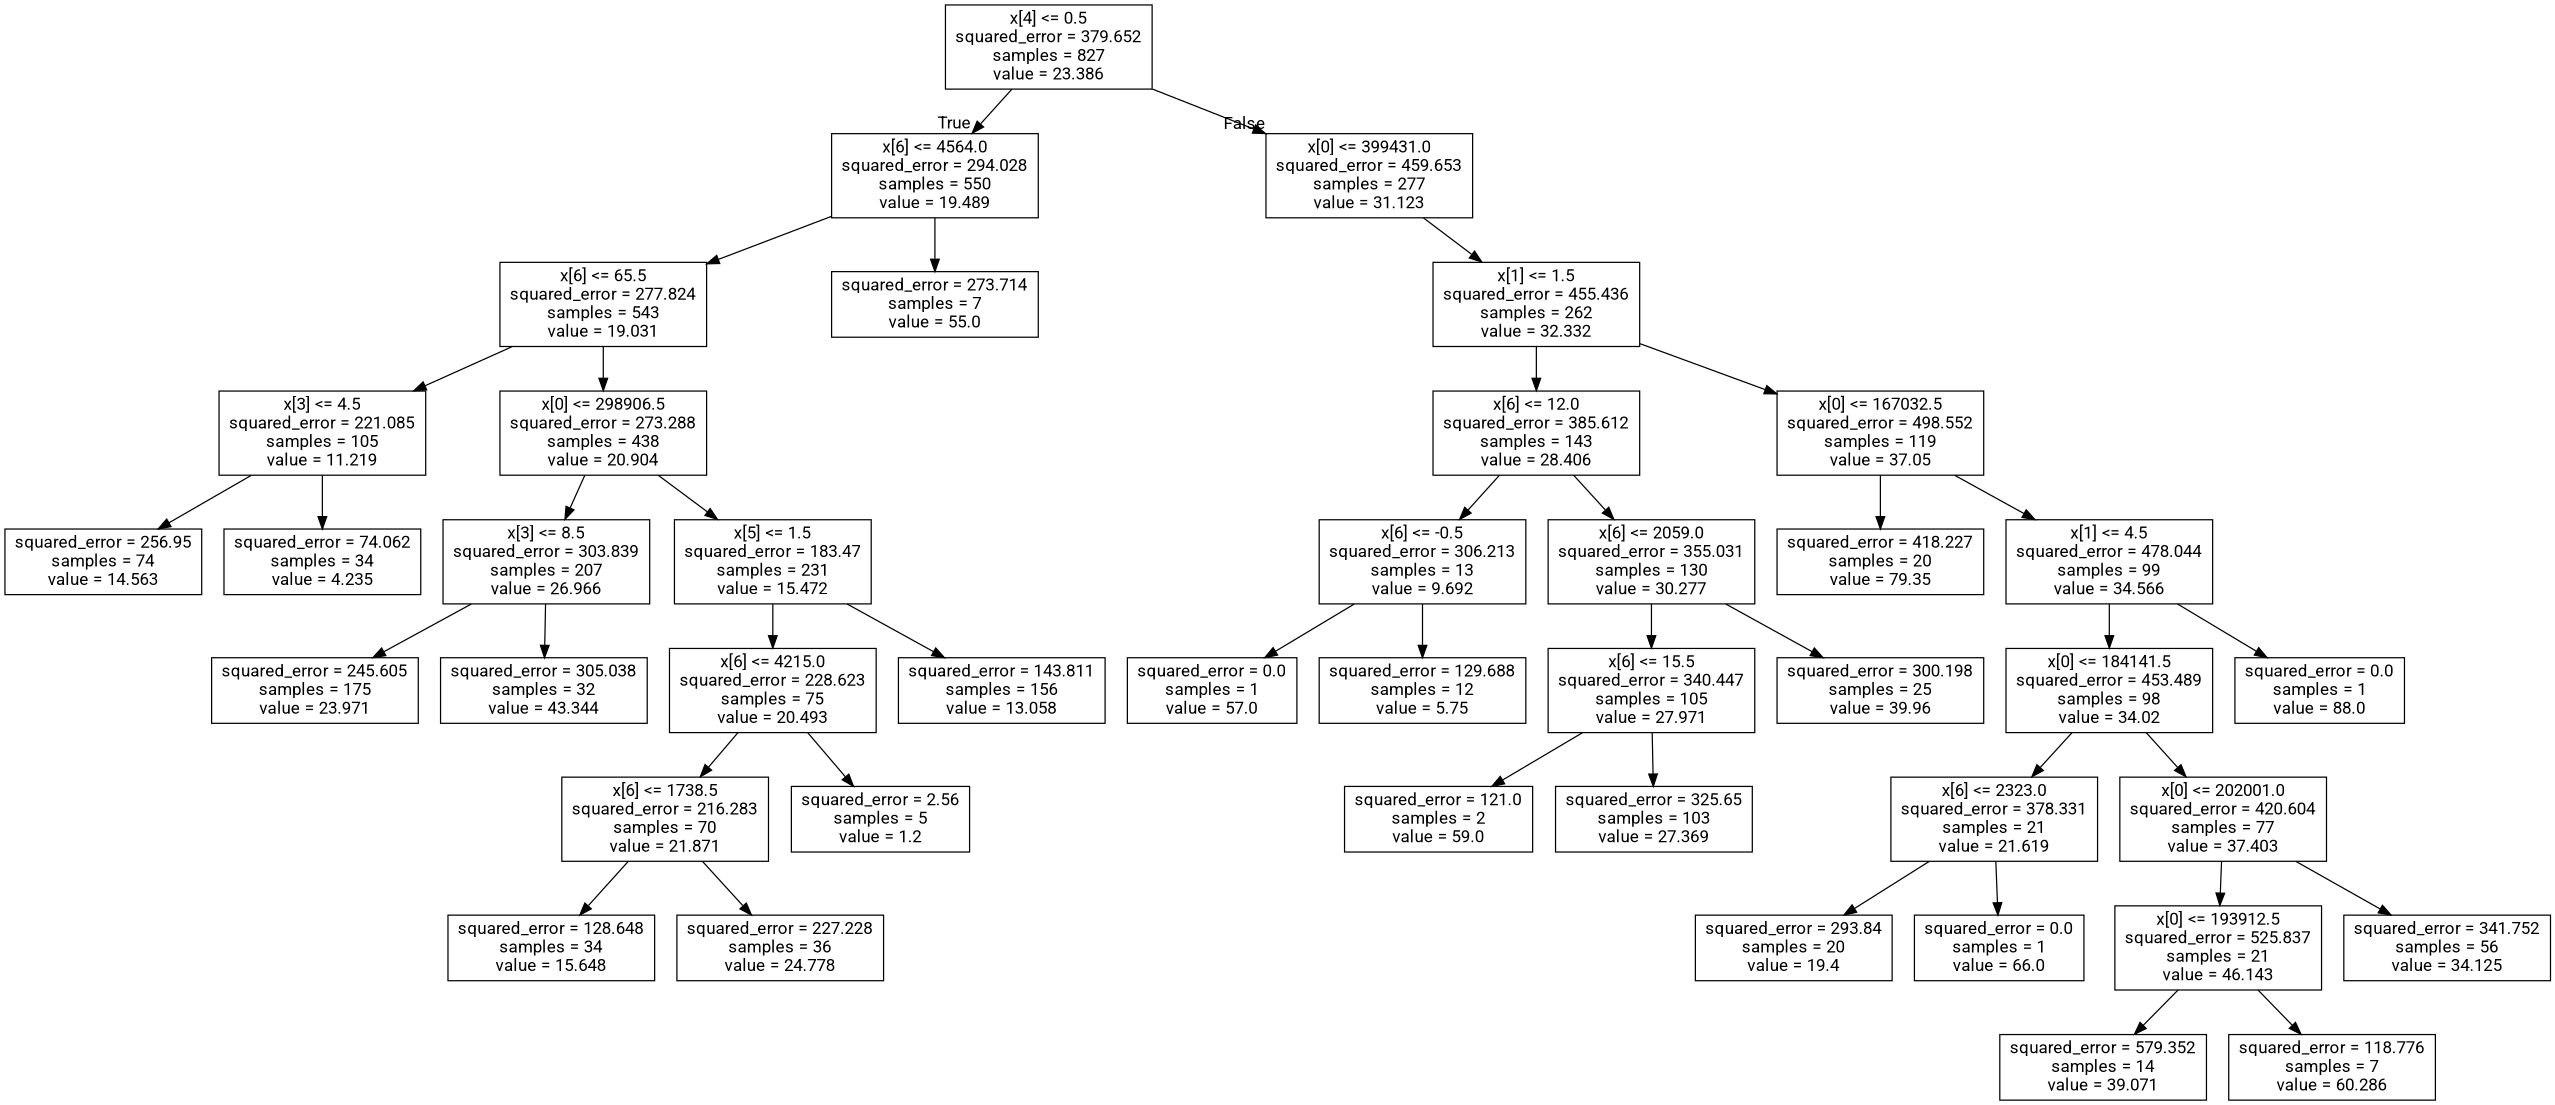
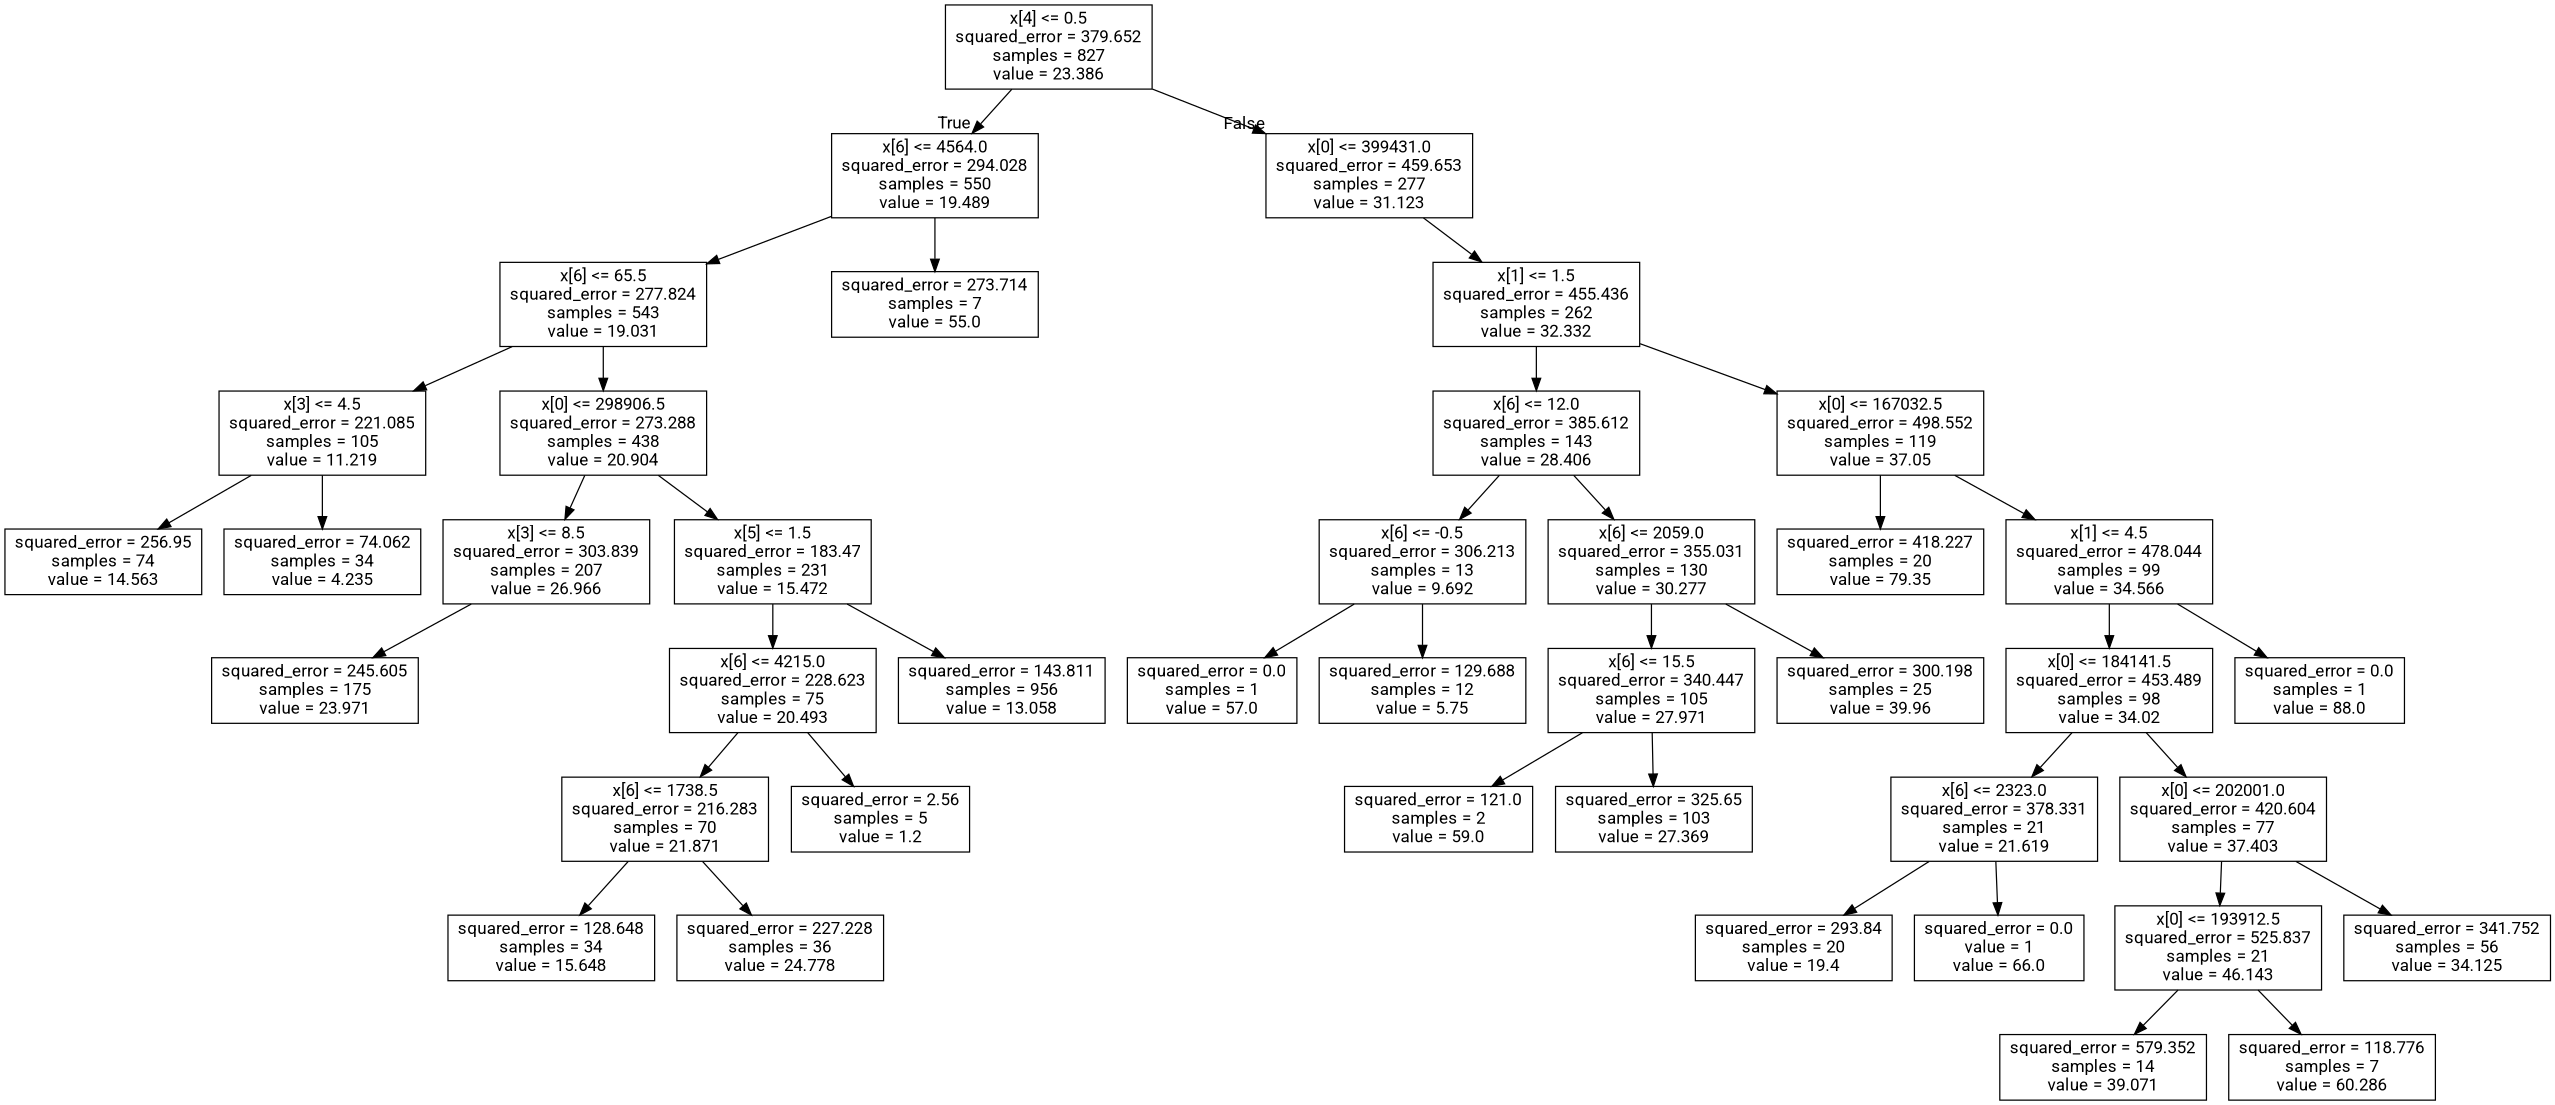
  digraph {
    fontname=Roboto
    node [fontname=Roboto shape=box]
    edge [fontname=Roboto]
    n1 [label="x[4] <= 0.5\nsquared_error = 379.652\nsamples = 827\nvalue = 23.386"]
    n2 [label="x[6] <= 4564.0\nsquared_error = 294.028\nsamples = 550\nvalue = 19.489"]
    n3 [label="x[0] <= 399431.0\nsquared_error = 459.653\nsamples = 277\nvalue = 31.123"]
    n4 [label="x[6] <= 65.5\nsquared_error = 277.824\nsamples = 543\nvalue = 19.031"]
    n5 [label="squared_error = 273.714\nsamples = 7\nvalue = 55.0"]
    n6 [label="x[1] <= 1.5\nsquared_error = 455.436\nsamples = 262\nvalue = 32.332"]
    n7 [label="x[3] <= 4.5\nsquared_error = 221.085\nsamples = 105\nvalue = 11.219"]
    n8 [label="x[0] <= 298906.5\nsquared_error = 273.288\nsamples = 438\nvalue = 20.904"]
    n9 [label="squared_error = 256.95\nsamples = 74\nvalue = 14.563"]
    n10 [label="squared_error = 74.062\nsamples = 34\nvalue = 4.235"]
    n11 [label="x[3] <= 8.5\nsquared_error = 303.839\nsamples = 207\nvalue = 26.966"]
    n12 [label="x[5] <= 1.5\nsquared_error = 183.47\nsamples = 231\nvalue = 15.472"]
    n13 [label="squared_error = 245.605\nsamples = 175\nvalue = 23.971"]
-   n14 [label="squared_error = 305.038\nsamples = 32\nvalue = 43.344"]
    n15 [label="x[6] <= 4215.0\nsquared_error = 228.623\nsamples = 75\nvalue = 20.493"]
-   n16 [label="squared_error = 143.811\nsamples = 156\nvalue = 13.058"]
+   n16 [label="squared_error = 143.811\nsamples = 956\nvalue = 13.058"]
    n17 [label="x[6] <= 1738.5\nsquared_error = 216.283\nsamples = 70\nvalue = 21.871"]
    n18 [label="squared_error = 2.56\nsamples = 5\nvalue = 1.2"]
    n19 [label="squared_error = 128.648\nsamples = 34\nvalue = 15.648"]
    n20 [label="squared_error = 227.228\nsamples = 36\nvalue = 24.778"]
    n21 [label="x[6] <= 12.0\nsquared_error = 385.612\nsamples = 143\nvalue = 28.406"]
    n22 [label="x[0] <= 167032.5\nsquared_error = 498.552\nsamples = 119\nvalue = 37.05"]
    n23 [label="x[6] <= -0.5\nsquared_error = 306.213\nsamples = 13\nvalue = 9.692"]
    n24 [label="x[6] <= 2059.0\nsquared_error = 355.031\nsamples = 130\nvalue = 30.277"]
    n25 [label="squared_error = 418.227\nsamples = 20\nvalue = 79.35"]
    n26 [label="x[1] <= 4.5\nsquared_error = 478.044\nsamples = 99\nvalue = 34.566"]
    n27 [label="squared_error = 0.0\nsamples = 1\nvalue = 57.0"]
    n28 [label="squared_error = 129.688\nsamples = 12\nvalue = 5.75"]
    n29 [label="x[6] <= 15.5\nsquared_error = 340.447\nsamples = 105\nvalue = 27.971"]
    n30 [label="squared_error = 300.198\nsamples = 25\nvalue = 39.96"]
    n31 [label="squared_error = 121.0\nsamples = 2\nvalue = 59.0"]
    n32 [label="squared_error = 325.65\nsamples = 103\nvalue = 27.369"]
    n33 [label="x[0] <= 184141.5\nsquared_error = 453.489\nsamples = 98\nvalue = 34.02"]
    n34 [label="squared_error = 0.0\nsamples = 1\nvalue = 88.0"]
    n35 [label="x[6] <= 2323.0\nsquared_error = 378.331\nsamples = 21\nvalue = 21.619"]
    n36 [label="x[0] <= 202001.0\nsquared_error = 420.604\nsamples = 77\nvalue = 37.403"]
    n37 [label="squared_error = 293.84\nsamples = 20\nvalue = 19.4"]
-   n38 [label="squared_error = 0.0\nsamples = 1\nvalue = 66.0"]
+   n38 [label="squared_error = 0.0\nvalue = 1\nvalue = 66.0"]
    n39 [label="x[0] <= 193912.5\nsquared_error = 525.837\nsamples = 21\nvalue = 46.143"]
    n40 [label="squared_error = 341.752\nsamples = 56\nvalue = 34.125"]
    n41 [label="squared_error = 579.352\nsamples = 14\nvalue = 39.071"]
    n42 [label="squared_error = 118.776\nsamples = 7\nvalue = 60.286"]
    n1 -> n2 [headlabel=True labelangle=45 labeldistance=2.5]
    n1 -> n3 [headlabel=False labelangle=-45 labeldistance=2.5]
    n2 -> n4
    n2 -> n5
    n3 -> n6
    n4 -> n7
    n4 -> n8
    n6 -> n21
    n6 -> n22
    n7 -> n9
    n7 -> n10
    n8 -> n11
    n8 -> n12
    n11 -> n13
-   n11 -> n14
    n12 -> n15
    n12 -> n16
    n15 -> n17
    n15 -> n18
    n17 -> n19
    n17 -> n20
    n21 -> n23
    n21 -> n24
    n22 -> n25
    n22 -> n26
    n23 -> n27
    n23 -> n28
    n24 -> n29
    n24 -> n30
    n26 -> n33
    n26 -> n34
    n29 -> n31
    n29 -> n32
    n33 -> n35
    n33 -> n36
    n35 -> n37
    n35 -> n38
    n36 -> n39
    n36 -> n40
    n39 -> n41
    n39 -> n42
  }
